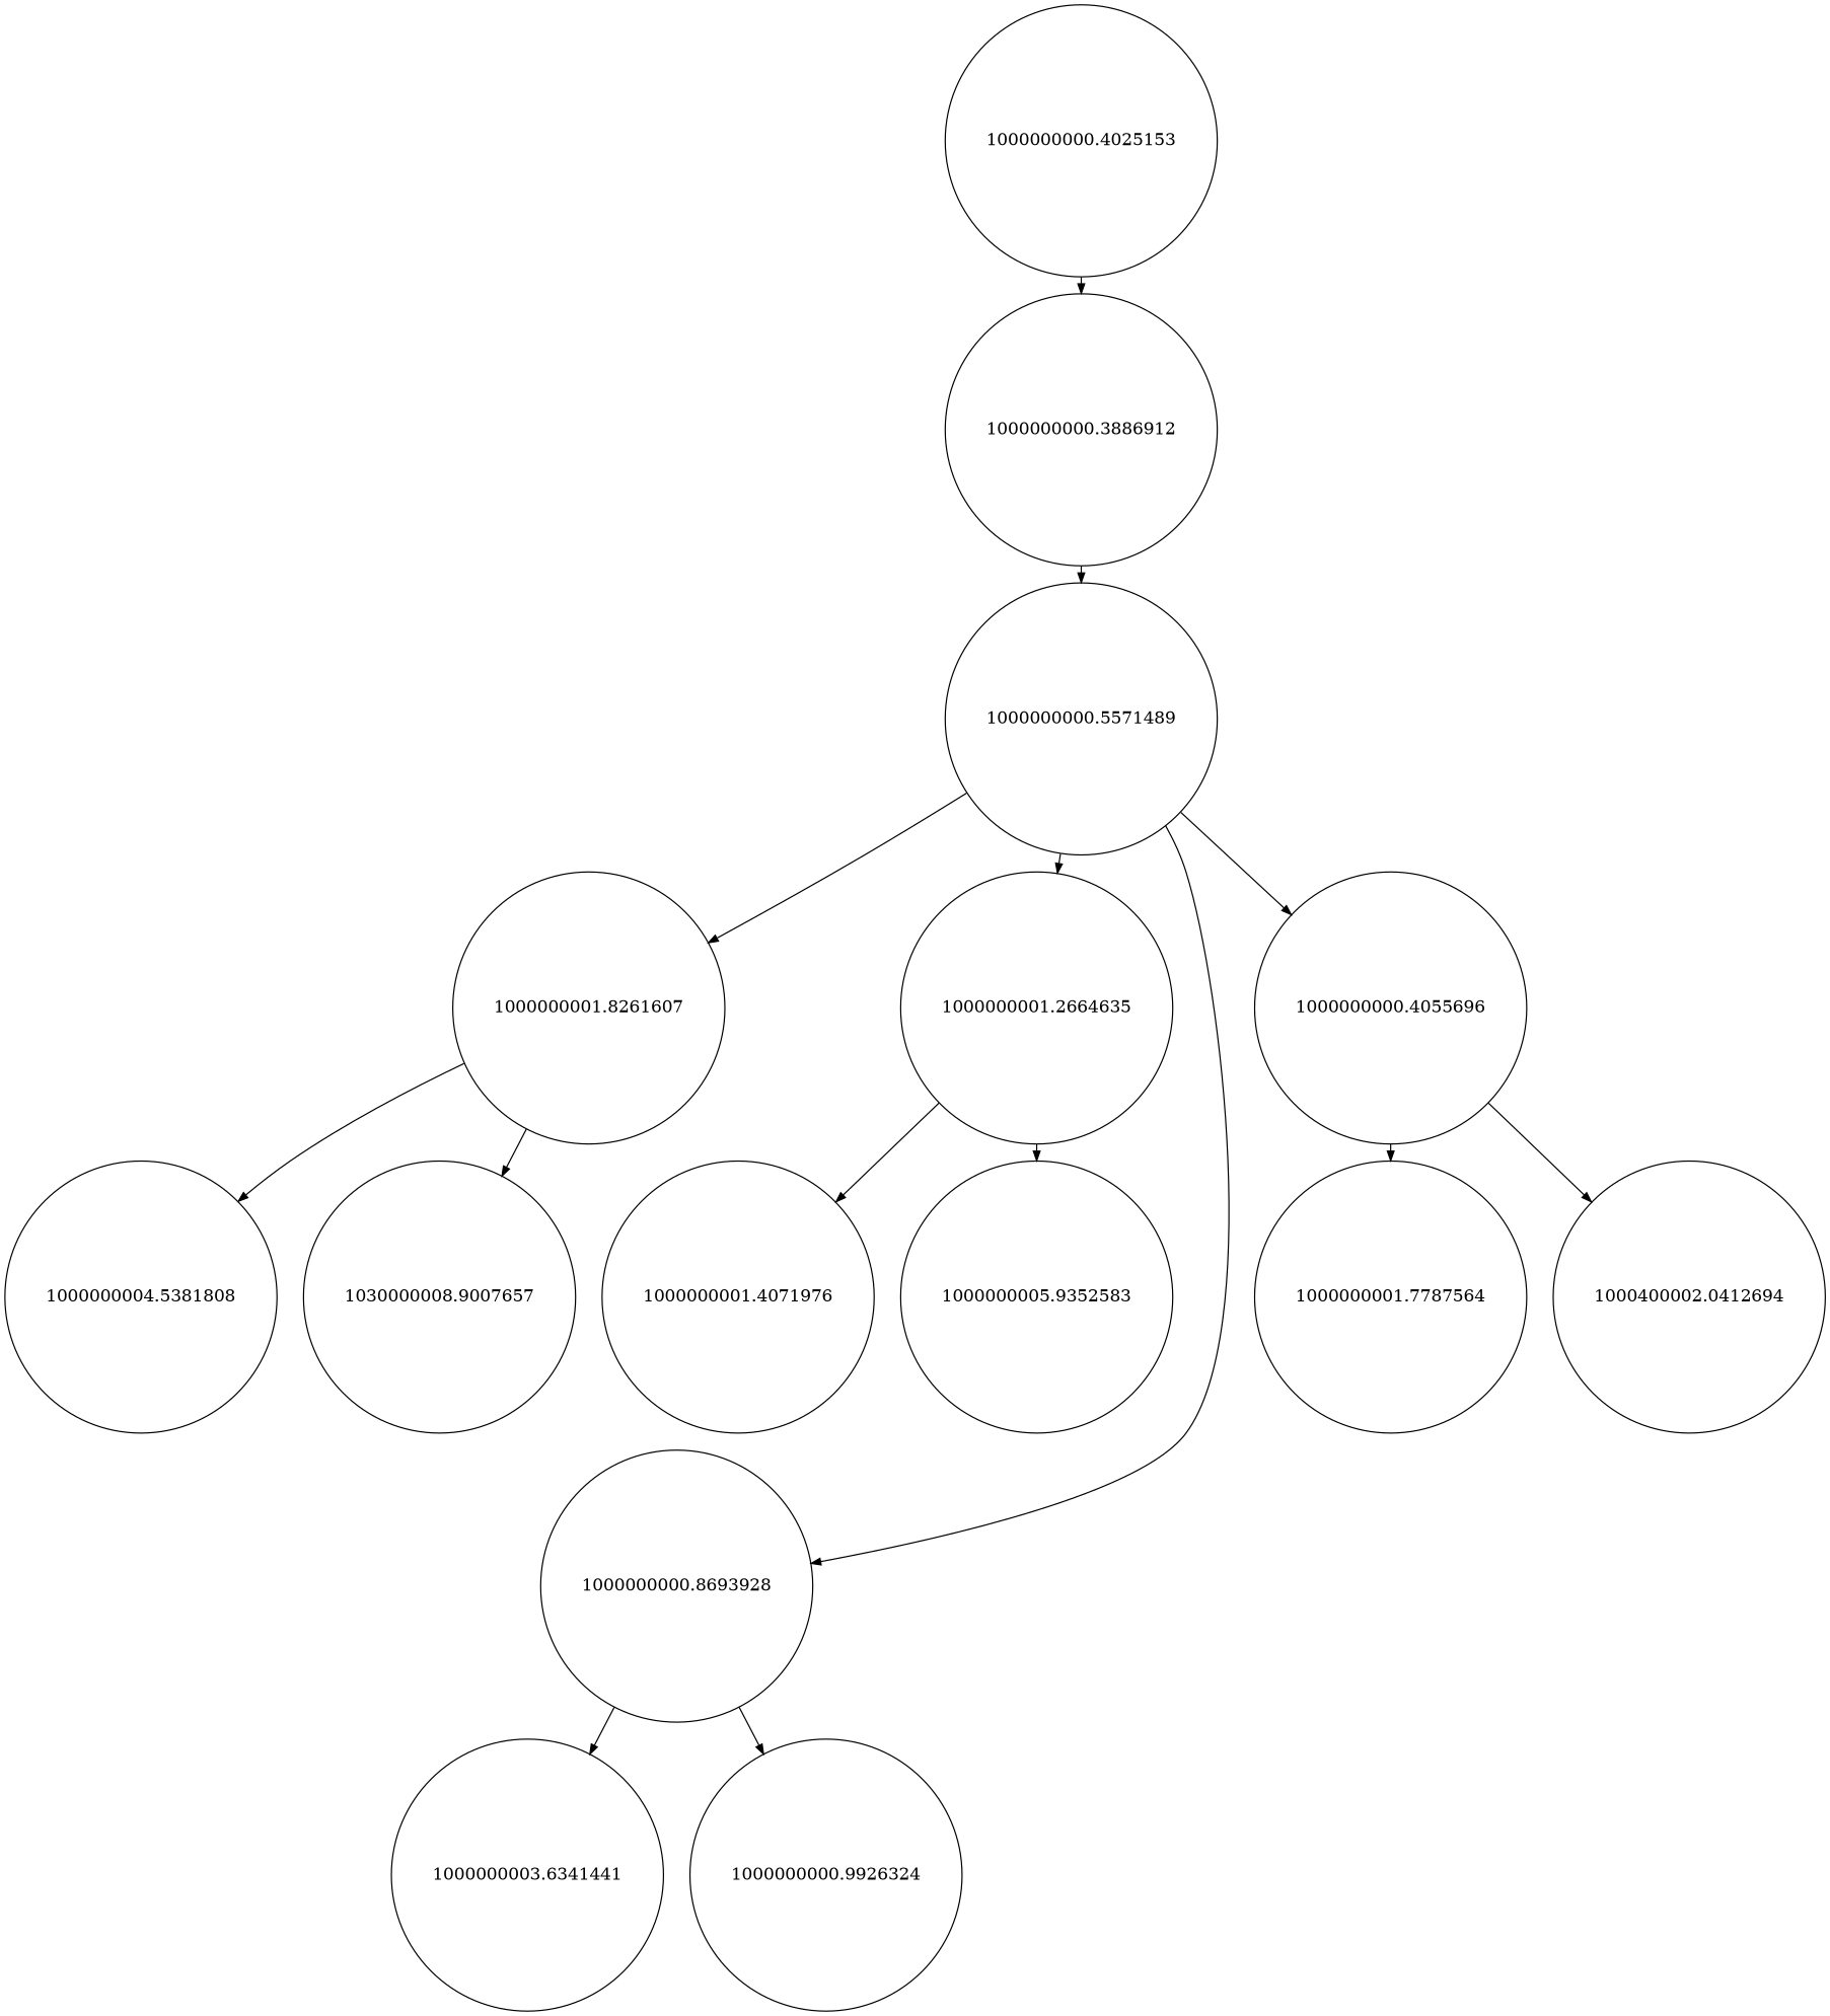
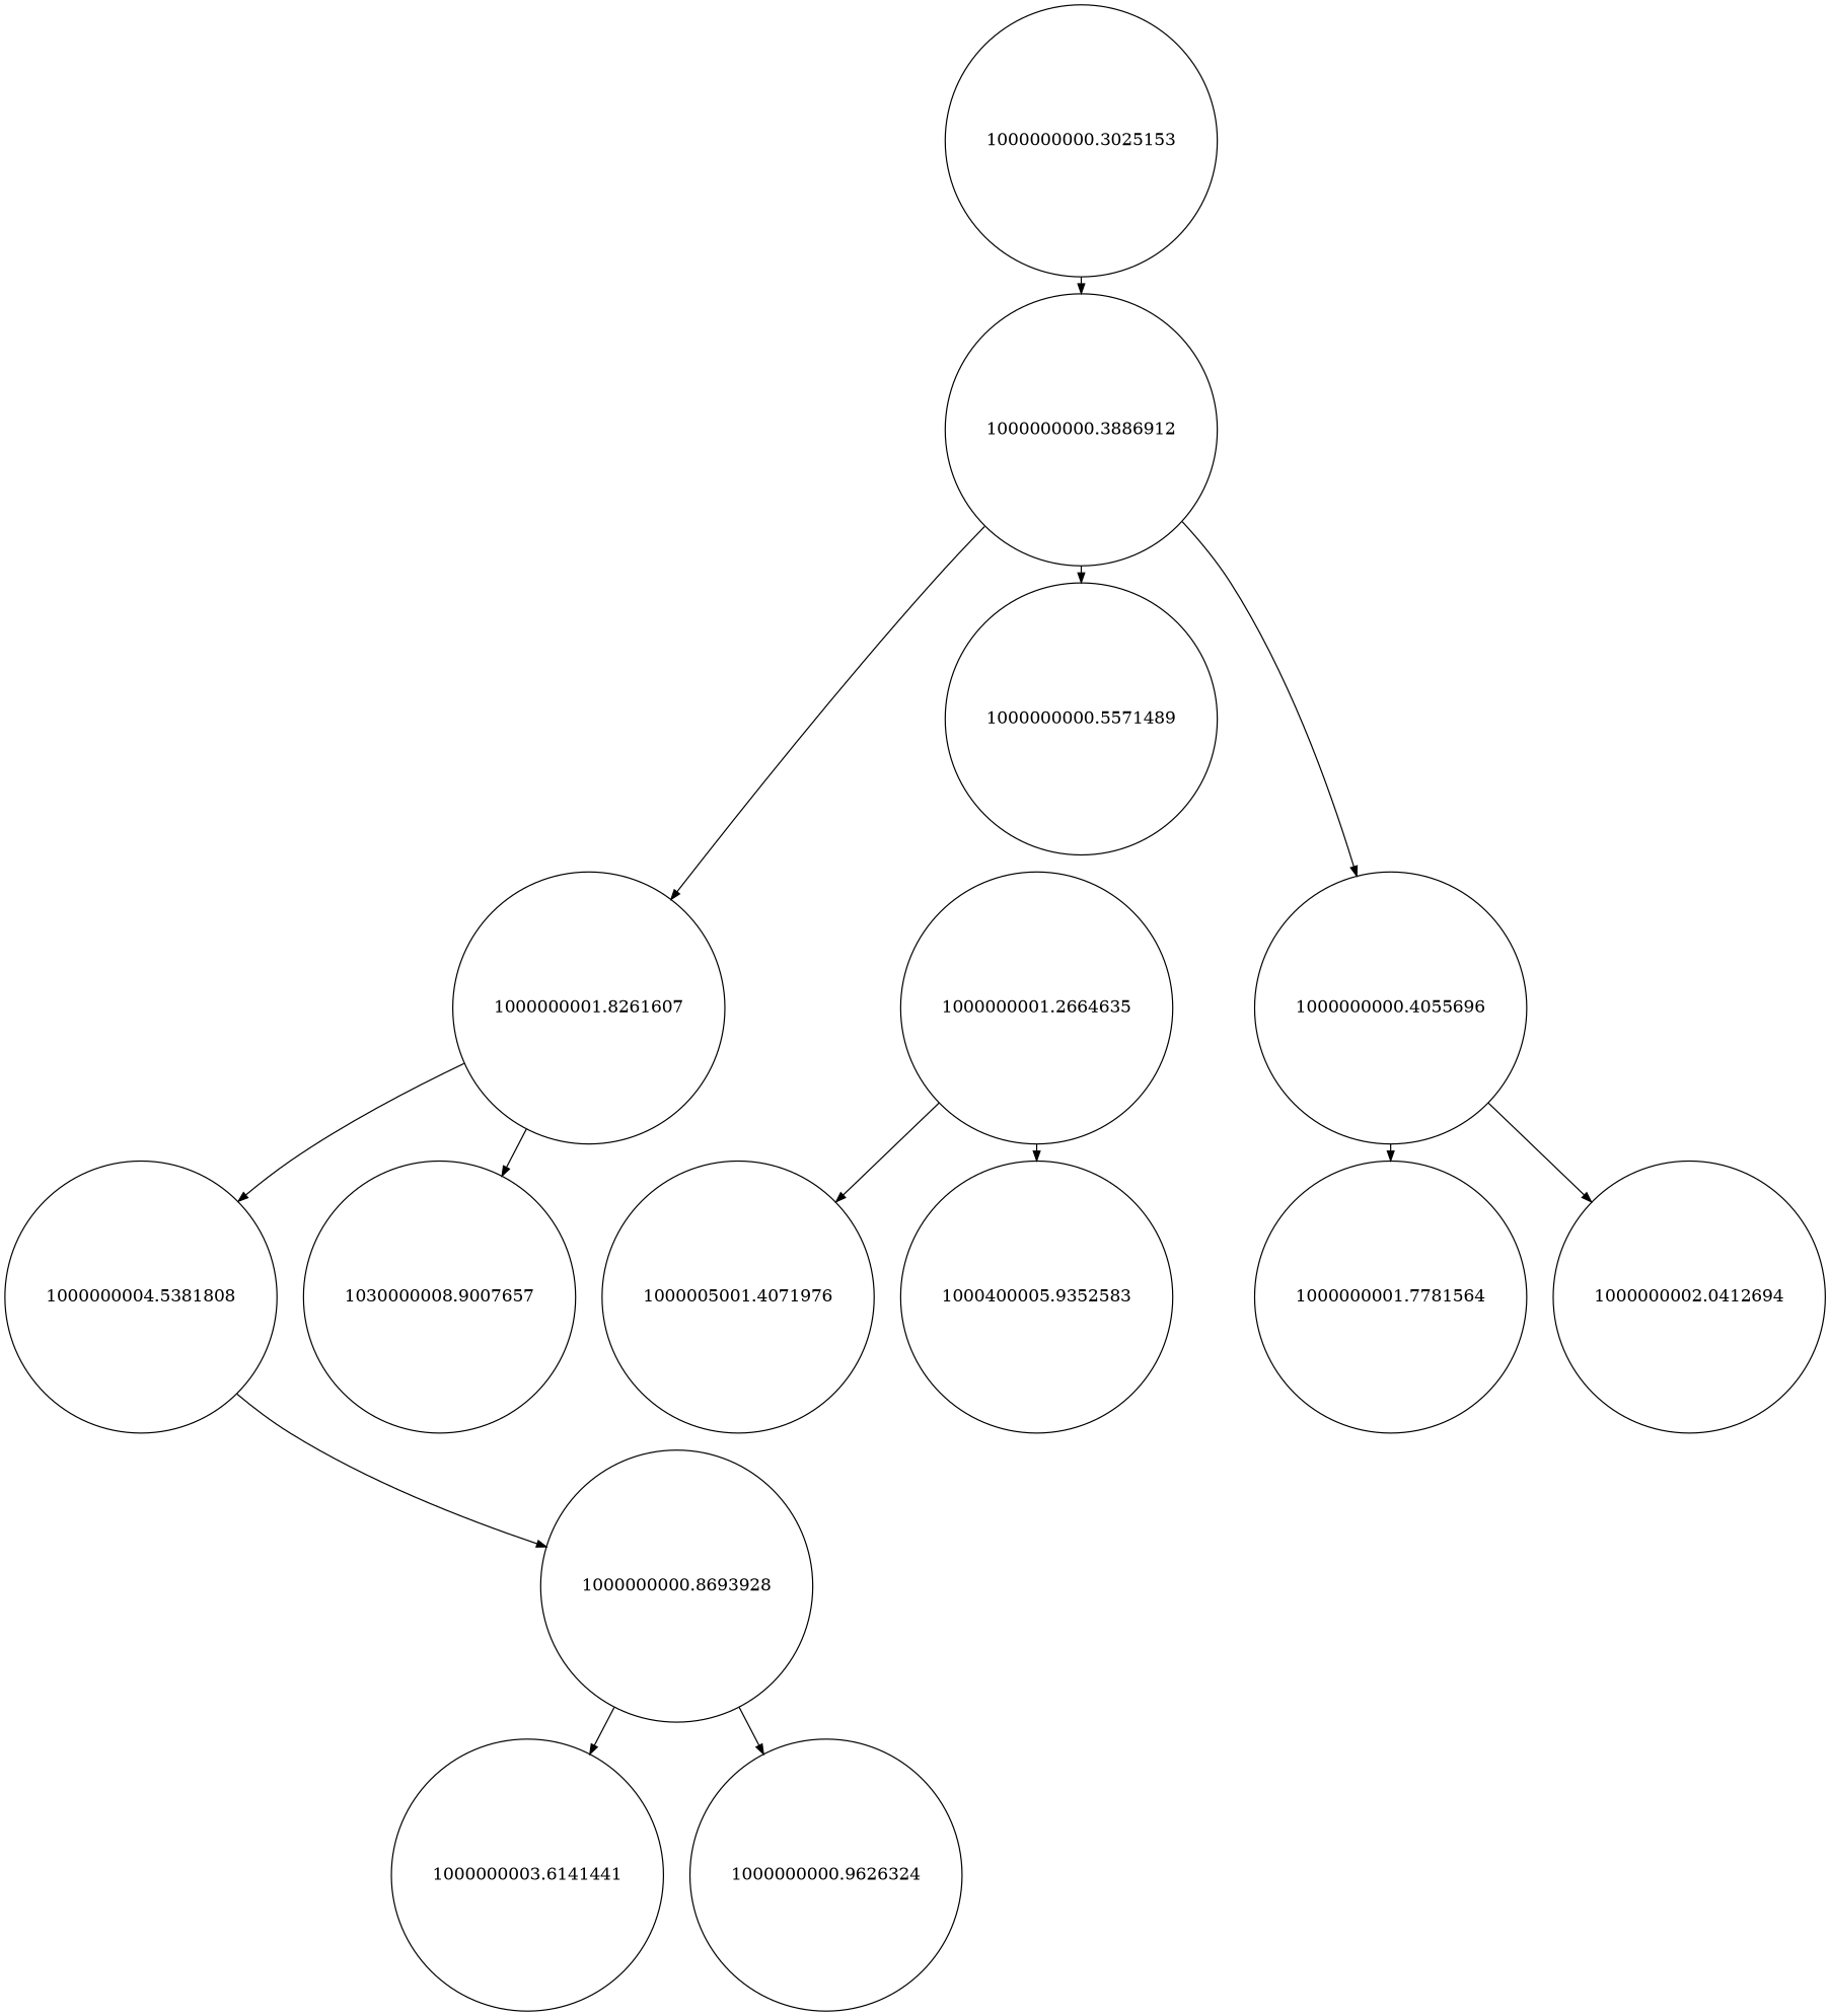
  digraph {
    nodesep=0.3
    ranksep=0.2
    node [shape=circle]
    edge [arrowsize=0.8]
-   n1 [label=1000000000.4025153]
+   n1 [label=1000000000.3025153]
    n2 [label=1000000000.3886912]
    n3 [label=1000000000.5571489]
    n4 [label=1000000001.2664635]
    n5 [label=1000000000.8693928]
    n6 [label=1000000001.8261607]
    n7 [label=1000000000.4055696]
-   n8 [label=1000000005.9352583]
-   n9 [label=1000000001.4071976]
-   n10 [label=1000000003.6341441]
-   n11 [label=1000000000.9926324]
+   n8 [label=1000400005.9352583]
+   n9 [label=1000005001.4071976]
+   n10 [label=1000000003.6141441]
+   n11 [label=1000000000.9626324]
    n12 [label=1000000004.5381808]
    n13 [label=1030000008.9007657]
-   n14 [label=1000400002.0412694]
-   n15 [label=1000000001.7787564]
+   n14 [label=1000000002.0412694]
+   n15 [label=1000000001.7781564]
    n1 -> n2
    n2 -> n3 [side=left]
-   n3 -> n6 [side=left]
-   n3 -> n7
-   n3 -> n4 [side=left]
-   n3 -> n5
+   n2 -> n6 [side=left]
+   n2 -> n7
+   n12 -> n5
    n4 -> n8 [side=left]
    n4 -> n9
    n5 -> n10 [side=left]
    n5 -> n11
    n6 -> n12 [side=left]
    n6 -> n13
    n7 -> n14 [side=left]
    n7 -> n15
  }
